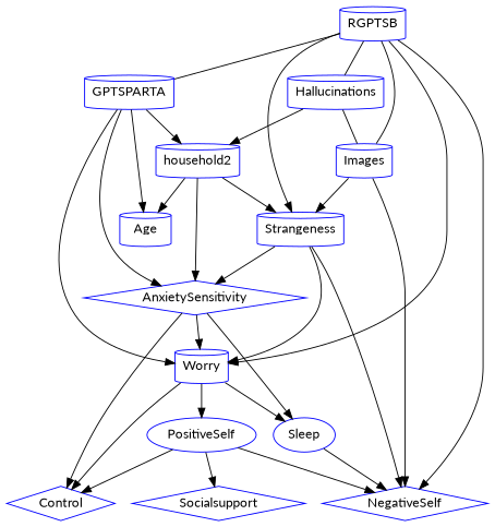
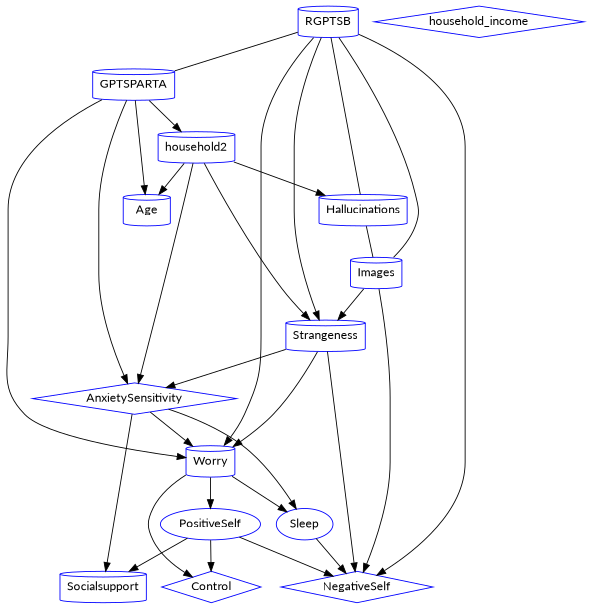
  digraph {
    fontname=Lato
    node [color=blue fontname=Lato shape=cylinder]
    edge [color=black fontname=Lato]
    Images
    Hallucinations
    RGPTSB
    GPTSPARTA
-   Socialsupport [shape=diamond]
+   Socialsupport
    n6 [label=household2]
    Age
    Strangeness
    AnxietySensitivity [shape=diamond]
    Worry
    Control [shape=diamond]
    Sleep [shape=ellipse]
    PositiveSelf [shape=ellipse]
    NegativeSelf [shape=diamond]
+   household_income [shape=diamond]
    subgraph sub_1 {
      Images
      Hallucinations
      RGPTSB
      GPTSPARTA
    }
    subgraph sub_2 {
      Images
      Hallucinations
      RGPTSB
      GPTSPARTA
      Socialsupport
      n6
      Age
      Strangeness
      AnxietySensitivity
      Worry
      Control
      Sleep
      PositiveSelf
      NegativeSelf
    }
    Images -> Strangeness
    Images -> NegativeSelf
    Hallucinations -> Images [dir=none]
-   Hallucinations -> n6
+   n6 -> Hallucinations
    RGPTSB -> Images [dir=none]
    RGPTSB -> Hallucinations [dir=none]
    RGPTSB -> GPTSPARTA [dir=none]
    RGPTSB -> Strangeness
    RGPTSB -> Worry
    RGPTSB -> NegativeSelf
    GPTSPARTA -> n6
    GPTSPARTA -> Age
    GPTSPARTA -> AnxietySensitivity
    GPTSPARTA -> Worry
    n6 -> Age
    n6 -> Strangeness
    n6 -> AnxietySensitivity
    Strangeness -> AnxietySensitivity
    Strangeness -> Worry
    Strangeness -> NegativeSelf
    AnxietySensitivity -> Worry
-   AnxietySensitivity -> Control
+   AnxietySensitivity -> Socialsupport
    AnxietySensitivity -> Sleep
    Worry -> Control
    Worry -> Sleep
    Worry -> PositiveSelf
    Sleep -> NegativeSelf
    PositiveSelf -> Socialsupport
    PositiveSelf -> Control
    PositiveSelf -> NegativeSelf
  }
